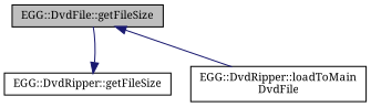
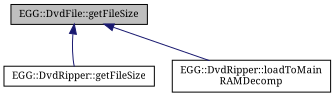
  digraph {
    fontname="Noto Serif"
    rankdir=TB
    node [color=black fillcolor=white fontname="Noto Serif" fontsize=10 shape=record style=filled]
    edge [color=midnightblue dir=back fontname="Noto Serif" fontsize=10 labelfontname=FreeMono labelfontsize=10 style=solid]
    n1 [fillcolor=grey75 fontcolor=black height=0.2 label="EGG::DvdFile::getFileSize" width=0.4]
    n2 [height=0.2 label="EGG::DvdRipper::getFileSize" width=0.4]
-   n3 [height=0.2 label="EGG::DvdRipper::loadToMain\lDvdFile" width=0.4]
-   n2 -> n1
+   n3 [height=0.2 label="EGG::DvdRipper::loadToMain\lRAMDecomp" width=0.4]
+   n1 -> n2
    n1 -> n3
  }
